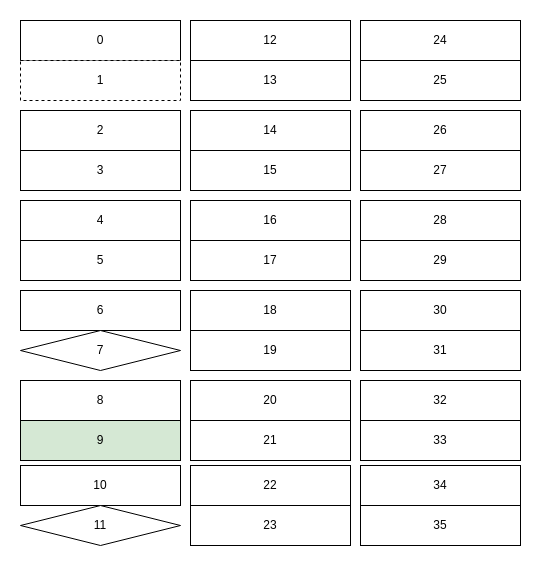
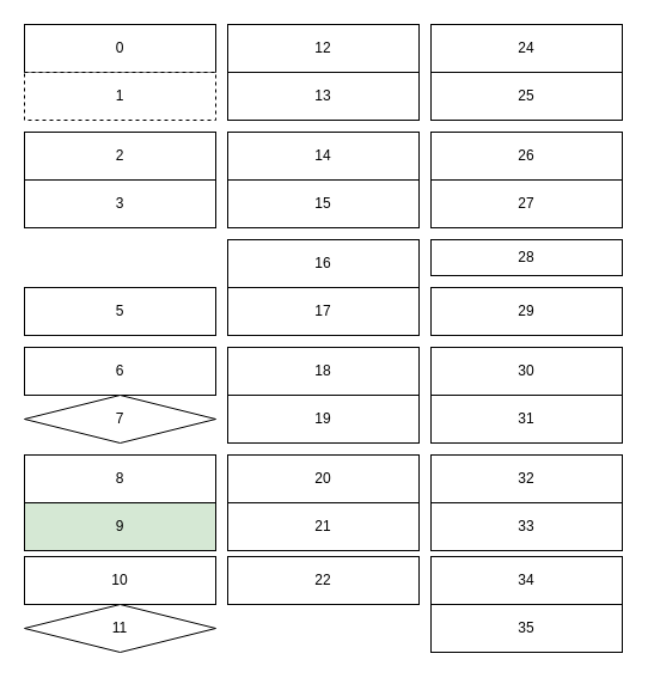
  <mxCell id="0" />
  <mxCell id="1" parent="0" />
- <mxCell id="2" value="4" style="rounded=0;whiteSpace=wrap;html=1;" vertex="1" parent="1"><mxGeometry x="20" y="200" width="160" height="40" as="geometry" /></mxCell>
  <mxCell id="3" value="5" style="rounded=0;whiteSpace=wrap;html=1;" vertex="1" parent="1"><mxGeometry x="20" y="240" width="160" height="40" as="geometry" /></mxCell>
  <mxCell id="4" value="6" style="rounded=0;whiteSpace=wrap;html=1;" vertex="1" parent="1"><mxGeometry x="20" y="290" width="160" height="40" as="geometry" /></mxCell>
  <mxCell id="5" value="7" style="rhombus;whiteSpace=wrap;html=1;" vertex="1" parent="1"><mxGeometry x="20" y="330" width="160" height="40" as="geometry" /></mxCell>
  <mxCell id="6" value="8" style="rounded=0;whiteSpace=wrap;html=1;" vertex="1" parent="1"><mxGeometry x="20" y="380" width="160" height="40" as="geometry" /></mxCell>
  <mxCell id="7" value="9" style="rounded=0;whiteSpace=wrap;html=1;fillColor=#d5e8d4;" vertex="1" parent="1"><mxGeometry x="20" y="420" width="160" height="40" as="geometry" /></mxCell>
  <mxCell id="8" value="2" style="rounded=0;whiteSpace=wrap;html=1;" vertex="1" parent="1"><mxGeometry x="20" y="110" width="160" height="40" as="geometry" /></mxCell>
  <mxCell id="9" value="3" style="rounded=0;whiteSpace=wrap;html=1;" vertex="1" parent="1"><mxGeometry x="20" y="150" width="160" height="40" as="geometry" /></mxCell>
  <mxCell id="10" value="0" style="rounded=0;whiteSpace=wrap;html=1;" vertex="1" parent="1"><mxGeometry x="20" y="20" width="160" height="40" as="geometry" /></mxCell>
  <mxCell id="11" value="1" style="rounded=0;whiteSpace=wrap;html=1;dashed=1;" vertex="1" parent="1"><mxGeometry x="20" y="60" width="160" height="40" as="geometry" /></mxCell>
  <mxCell id="12" value="10" style="rounded=0;whiteSpace=wrap;html=1;" vertex="1" parent="1"><mxGeometry x="20" y="465" width="160" height="40" as="geometry" /></mxCell>
  <mxCell id="13" value="11" style="rhombus;whiteSpace=wrap;html=1;" vertex="1" parent="1"><mxGeometry x="20" y="505" width="160" height="40" as="geometry" /></mxCell>
  <mxCell id="14" value="16" style="rounded=0;whiteSpace=wrap;html=1;" vertex="1" parent="1"><mxGeometry x="190" y="200" width="160" height="40" as="geometry" /></mxCell>
  <mxCell id="15" value="17" style="rounded=0;whiteSpace=wrap;html=1;" vertex="1" parent="1"><mxGeometry x="190" y="240" width="160" height="40" as="geometry" /></mxCell>
  <mxCell id="16" value="18" style="rounded=0;whiteSpace=wrap;html=1;" vertex="1" parent="1"><mxGeometry x="190" y="290" width="160" height="40" as="geometry" /></mxCell>
  <mxCell id="17" value="19" style="rounded=0;whiteSpace=wrap;html=1;" vertex="1" parent="1"><mxGeometry x="190" y="330" width="160" height="40" as="geometry" /></mxCell>
  <mxCell id="18" value="20" style="rounded=0;whiteSpace=wrap;html=1;" vertex="1" parent="1"><mxGeometry x="190" y="380" width="160" height="40" as="geometry" /></mxCell>
  <mxCell id="19" value="21" style="rounded=0;whiteSpace=wrap;html=1;" vertex="1" parent="1"><mxGeometry x="190" y="420" width="160" height="40" as="geometry" /></mxCell>
  <mxCell id="20" value="14" style="rounded=0;whiteSpace=wrap;html=1;" vertex="1" parent="1"><mxGeometry x="190" y="110" width="160" height="40" as="geometry" /></mxCell>
  <mxCell id="21" value="15" style="rounded=0;whiteSpace=wrap;html=1;" vertex="1" parent="1"><mxGeometry x="190" y="150" width="160" height="40" as="geometry" /></mxCell>
  <mxCell id="22" value="12" style="rounded=0;whiteSpace=wrap;html=1;" vertex="1" parent="1"><mxGeometry x="190" y="20" width="160" height="40" as="geometry" /></mxCell>
  <mxCell id="23" value="13" style="rounded=0;whiteSpace=wrap;html=1;" vertex="1" parent="1"><mxGeometry x="190" y="60" width="160" height="40" as="geometry" /></mxCell>
  <mxCell id="24" value="22" style="rounded=0;whiteSpace=wrap;html=1;" vertex="1" parent="1"><mxGeometry x="190" y="465" width="160" height="40" as="geometry" /></mxCell>
- <mxCell id="25" value="23" style="rounded=0;whiteSpace=wrap;html=1;" vertex="1" parent="1"><mxGeometry x="190" y="505" width="160" height="40" as="geometry" /></mxCell>
- <mxCell id="26" value="28" style="rounded=0;whiteSpace=wrap;html=1;" vertex="1" parent="1"><mxGeometry x="360" y="200" width="160" height="40" as="geometry" /></mxCell>
+ <mxCell id="26" value="28" style="rounded=0;whiteSpace=wrap;html=1;" vertex="1" parent="1"><mxGeometry x="360" y="200" width="160" height="30" as="geometry" /></mxCell>
  <mxCell id="27" value="29" style="rounded=0;whiteSpace=wrap;html=1;" vertex="1" parent="1"><mxGeometry x="360" y="240" width="160" height="40" as="geometry" /></mxCell>
  <mxCell id="28" value="30" style="rounded=0;whiteSpace=wrap;html=1;" vertex="1" parent="1"><mxGeometry x="360" y="290" width="160" height="40" as="geometry" /></mxCell>
  <mxCell id="29" value="31" style="rounded=0;whiteSpace=wrap;html=1;" vertex="1" parent="1"><mxGeometry x="360" y="330" width="160" height="40" as="geometry" /></mxCell>
  <mxCell id="30" value="32" style="rounded=0;whiteSpace=wrap;html=1;" vertex="1" parent="1"><mxGeometry x="360" y="380" width="160" height="40" as="geometry" /></mxCell>
  <mxCell id="31" value="33" style="rounded=0;whiteSpace=wrap;html=1;" vertex="1" parent="1"><mxGeometry x="360" y="420" width="160" height="40" as="geometry" /></mxCell>
  <mxCell id="32" value="26" style="rounded=0;whiteSpace=wrap;html=1;" vertex="1" parent="1"><mxGeometry x="360" y="110" width="160" height="40" as="geometry" /></mxCell>
  <mxCell id="33" value="27" style="rounded=0;whiteSpace=wrap;html=1;" vertex="1" parent="1"><mxGeometry x="360" y="150" width="160" height="40" as="geometry" /></mxCell>
  <mxCell id="34" value="24" style="rounded=0;whiteSpace=wrap;html=1;" vertex="1" parent="1"><mxGeometry x="360" y="20" width="160" height="40" as="geometry" /></mxCell>
  <mxCell id="35" value="25" style="rounded=0;whiteSpace=wrap;html=1;" vertex="1" parent="1"><mxGeometry x="360" y="60" width="160" height="40" as="geometry" /></mxCell>
  <mxCell id="36" value="34" style="rounded=0;whiteSpace=wrap;html=1;" vertex="1" parent="1"><mxGeometry x="360" y="465" width="160" height="40" as="geometry" /></mxCell>
  <mxCell id="37" value="35" style="rounded=0;whiteSpace=wrap;html=1;" vertex="1" parent="1"><mxGeometry x="360" y="505" width="160" height="40" as="geometry" /></mxCell>
